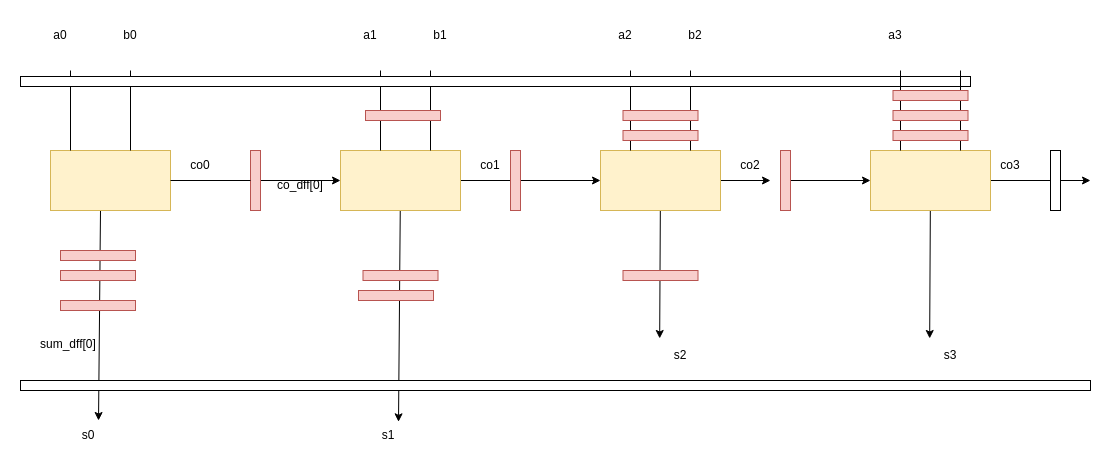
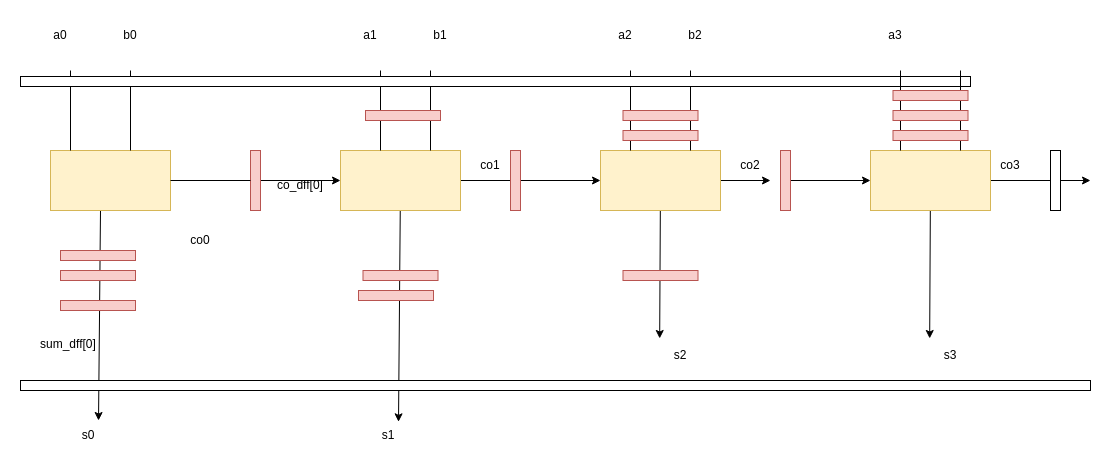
  <mxCell id="0" />
  <mxCell id="1" parent="0" />
  <mxCell id="2" style="edgeStyle=none;rounded=0;orthogonalLoop=1;jettySize=auto;html=1;startArrow=none;" edge="1" parent="1" source="31" target="7"><mxGeometry relative="1" as="geometry" /></mxCell>
  <mxCell id="3" style="edgeStyle=none;rounded=0;orthogonalLoop=1;jettySize=auto;html=1;exitX=0.25;exitY=1;exitDx=0;exitDy=0;entryX=0.667;entryY=0;entryDx=0;entryDy=0;entryPerimeter=0;" edge="1" parent="1" target="26"><mxGeometry relative="1" as="geometry"><mxPoint x="100" y="290" as="targetPoint" /><mxPoint x="100" y="210" as="sourcePoint" /></mxGeometry></mxCell>
  <mxCell id="4" value="" style="rounded=0;whiteSpace=wrap;html=1;fillColor=#fff2cc;strokeColor=#d6b656;" vertex="1" parent="1"><mxGeometry x="50" y="150" width="120" height="60" as="geometry" /></mxCell>
  <mxCell id="5" style="edgeStyle=none;rounded=0;orthogonalLoop=1;jettySize=auto;html=1;entryX=0;entryY=0.5;entryDx=0;entryDy=0;" edge="1" parent="1" source="7" target="10"><mxGeometry relative="1" as="geometry" /></mxCell>
  <mxCell id="6" style="edgeStyle=none;rounded=0;orthogonalLoop=1;jettySize=auto;html=1;entryX=0.667;entryY=0.044;entryDx=0;entryDy=0;entryPerimeter=0;" edge="1" parent="1" source="7" target="27"><mxGeometry relative="1" as="geometry"><mxPoint x="400" y="290" as="targetPoint" /></mxGeometry></mxCell>
  <mxCell id="7" value="" style="rounded=0;whiteSpace=wrap;html=1;fillColor=#fff2cc;strokeColor=#d6b656;" vertex="1" parent="1"><mxGeometry x="340" y="150" width="120" height="60" as="geometry" /></mxCell>
  <mxCell id="8" style="edgeStyle=none;rounded=0;orthogonalLoop=1;jettySize=auto;html=1;" edge="1" parent="1" source="10"><mxGeometry relative="1" as="geometry"><mxPoint x="770" y="180" as="targetPoint" /></mxGeometry></mxCell>
  <mxCell id="9" style="edgeStyle=none;rounded=0;orthogonalLoop=1;jettySize=auto;html=1;entryX=0.153;entryY=-0.067;entryDx=0;entryDy=0;entryPerimeter=0;" edge="1" parent="1" source="10" target="28"><mxGeometry relative="1" as="geometry"><mxPoint x="660" y="280" as="targetPoint" /></mxGeometry></mxCell>
  <mxCell id="10" value="" style="rounded=0;whiteSpace=wrap;html=1;fillColor=#fff2cc;strokeColor=#d6b656;" vertex="1" parent="1"><mxGeometry x="600" y="150" width="120" height="60" as="geometry" /></mxCell>
  <mxCell id="11" value="" style="endArrow=none;html=1;rounded=0;" edge="1" parent="1"><mxGeometry width="50" height="50" relative="1" as="geometry"><mxPoint x="70" y="150" as="sourcePoint" /><mxPoint x="70" y="70" as="targetPoint" /></mxGeometry></mxCell>
  <mxCell id="12" value="" style="endArrow=none;html=1;rounded=0;" edge="1" parent="1"><mxGeometry width="50" height="50" relative="1" as="geometry"><mxPoint x="130" y="150" as="sourcePoint" /><mxPoint x="130" y="70" as="targetPoint" /></mxGeometry></mxCell>
  <mxCell id="13" value="" style="endArrow=none;html=1;rounded=0;" edge="1" parent="1"><mxGeometry width="50" height="50" relative="1" as="geometry"><mxPoint x="380" y="150" as="sourcePoint" /><mxPoint x="380" y="70" as="targetPoint" /></mxGeometry></mxCell>
  <mxCell id="14" value="" style="endArrow=none;html=1;rounded=0;" edge="1" parent="1"><mxGeometry width="50" height="50" relative="1" as="geometry"><mxPoint x="430" y="150" as="sourcePoint" /><mxPoint x="430" y="70" as="targetPoint" /></mxGeometry></mxCell>
  <mxCell id="15" value="" style="endArrow=none;html=1;rounded=0;" edge="1" parent="1"><mxGeometry width="50" height="50" relative="1" as="geometry"><mxPoint x="630" y="150" as="sourcePoint" /><mxPoint x="630" y="70" as="targetPoint" /></mxGeometry></mxCell>
  <mxCell id="16" value="" style="endArrow=none;html=1;rounded=0;" edge="1" parent="1"><mxGeometry width="50" height="50" relative="1" as="geometry"><mxPoint x="690" y="150" as="sourcePoint" /><mxPoint x="690" y="70" as="targetPoint" /></mxGeometry></mxCell>
  <mxCell id="17" value="a0" style="text;html=1;strokeColor=none;fillColor=none;align=center;verticalAlign=middle;whiteSpace=wrap;rounded=0;" vertex="1" parent="1"><mxGeometry x="30" y="20" width="60" height="30" as="geometry" /></mxCell>
  <mxCell id="18" value="b0" style="text;html=1;strokeColor=none;fillColor=none;align=center;verticalAlign=middle;whiteSpace=wrap;rounded=0;" vertex="1" parent="1"><mxGeometry x="100" y="20" width="60" height="30" as="geometry" /></mxCell>
  <mxCell id="19" value="a1" style="text;html=1;strokeColor=none;fillColor=none;align=center;verticalAlign=middle;whiteSpace=wrap;rounded=0;" vertex="1" parent="1"><mxGeometry x="340" y="20" width="60" height="30" as="geometry" /></mxCell>
  <mxCell id="20" value="b1" style="text;html=1;strokeColor=none;fillColor=none;align=center;verticalAlign=middle;whiteSpace=wrap;rounded=0;" vertex="1" parent="1"><mxGeometry x="410" y="20" width="60" height="30" as="geometry" /></mxCell>
  <mxCell id="21" value="a2" style="text;html=1;strokeColor=none;fillColor=none;align=center;verticalAlign=middle;whiteSpace=wrap;rounded=0;" vertex="1" parent="1"><mxGeometry x="595" y="20" width="60" height="30" as="geometry" /></mxCell>
  <mxCell id="22" value="b2" style="text;html=1;strokeColor=none;fillColor=none;align=center;verticalAlign=middle;whiteSpace=wrap;rounded=0;" vertex="1" parent="1"><mxGeometry x="665" y="20" width="60" height="30" as="geometry" /></mxCell>
- <mxCell id="23" value="co0" style="text;html=1;strokeColor=none;fillColor=none;align=center;verticalAlign=middle;whiteSpace=wrap;rounded=0;" vertex="1" parent="1"><mxGeometry x="170" y="150" width="60" height="30" as="geometry" /></mxCell>
+ <mxCell id="23" value="co0" style="text;html=1;strokeColor=none;fillColor=none;align=center;verticalAlign=middle;whiteSpace=wrap;rounded=0;" vertex="1" parent="1"><mxGeometry x="170" y="225" width="60" height="30" as="geometry" /></mxCell>
  <mxCell id="24" value="co1" style="text;html=1;strokeColor=none;fillColor=none;align=center;verticalAlign=middle;whiteSpace=wrap;rounded=0;" vertex="1" parent="1"><mxGeometry x="460" y="150" width="60" height="30" as="geometry" /></mxCell>
  <mxCell id="25" value="co2" style="text;html=1;strokeColor=none;fillColor=none;align=center;verticalAlign=middle;whiteSpace=wrap;rounded=0;" vertex="1" parent="1"><mxGeometry x="720" y="150" width="60" height="30" as="geometry" /></mxCell>
  <mxCell id="26" value="s0" style="text;html=1;strokeColor=none;fillColor=none;align=center;verticalAlign=middle;whiteSpace=wrap;rounded=0;" vertex="1" parent="1"><mxGeometry x="58" y="420" width="60" height="30" as="geometry" /></mxCell>
  <mxCell id="27" value="s1" style="text;html=1;strokeColor=none;fillColor=none;align=center;verticalAlign=middle;whiteSpace=wrap;rounded=0;" vertex="1" parent="1"><mxGeometry x="358" y="420" width="60" height="30" as="geometry" /></mxCell>
  <mxCell id="28" value="s2" style="text;html=1;strokeColor=none;fillColor=none;align=center;verticalAlign=middle;whiteSpace=wrap;rounded=0;" vertex="1" parent="1"><mxGeometry x="650" y="340" width="60" height="30" as="geometry" /></mxCell>
  <mxCell id="29" value="" style="rounded=0;whiteSpace=wrap;html=1;" vertex="1" parent="1"><mxGeometry x="20" y="76" width="950" height="10" as="geometry" /></mxCell>
  <mxCell id="30" value="" style="rounded=0;whiteSpace=wrap;html=1;" vertex="1" parent="1"><mxGeometry x="20" y="380" width="1070" height="10" as="geometry" /></mxCell>
  <mxCell id="31" value="" style="rounded=0;whiteSpace=wrap;html=1;fillColor=#f8cecc;strokeColor=#b85450;" vertex="1" parent="1"><mxGeometry x="250" y="150" width="10" height="60" as="geometry" /></mxCell>
  <mxCell id="32" value="" style="edgeStyle=none;rounded=0;orthogonalLoop=1;jettySize=auto;html=1;endArrow=none;" edge="1" parent="1" source="4" target="31"><mxGeometry relative="1" as="geometry"><mxPoint x="170" y="180" as="sourcePoint" /><mxPoint x="340" y="180" as="targetPoint" /></mxGeometry></mxCell>
  <mxCell id="33" value="" style="rounded=0;whiteSpace=wrap;html=1;fillColor=#f8cecc;strokeColor=#b85450;" vertex="1" parent="1"><mxGeometry x="365" y="110" width="75" height="10" as="geometry" /></mxCell>
  <mxCell id="34" value="" style="rounded=0;whiteSpace=wrap;html=1;fillColor=#f8cecc;strokeColor=#b85450;" vertex="1" parent="1"><mxGeometry x="510" y="150" width="10" height="60" as="geometry" /></mxCell>
  <mxCell id="35" value="" style="rounded=0;whiteSpace=wrap;html=1;fillColor=#f8cecc;strokeColor=#b85450;" vertex="1" parent="1"><mxGeometry x="622.5" y="110" width="75" height="10" as="geometry" /></mxCell>
  <mxCell id="36" value="" style="rounded=0;whiteSpace=wrap;html=1;fillColor=#f8cecc;strokeColor=#b85450;" vertex="1" parent="1"><mxGeometry x="622.5" y="130" width="75" height="10" as="geometry" /></mxCell>
  <mxCell id="37" value="" style="rounded=0;whiteSpace=wrap;html=1;fillColor=#f8cecc;strokeColor=#b85450;" vertex="1" parent="1"><mxGeometry x="60" y="270" width="75" height="10" as="geometry" /></mxCell>
  <mxCell id="38" value="" style="rounded=0;whiteSpace=wrap;html=1;fillColor=#f8cecc;strokeColor=#b85450;" vertex="1" parent="1"><mxGeometry x="60" y="300" width="75" height="10" as="geometry" /></mxCell>
  <mxCell id="39" style="edgeStyle=none;rounded=0;orthogonalLoop=1;jettySize=auto;html=1;exitX=0.75;exitY=0;exitDx=0;exitDy=0;" edge="1" parent="1" source="37" target="37"><mxGeometry relative="1" as="geometry" /></mxCell>
  <mxCell id="40" style="edgeStyle=none;rounded=0;orthogonalLoop=1;jettySize=auto;html=1;exitX=0.5;exitY=1;exitDx=0;exitDy=0;" edge="1" parent="1" source="37" target="37"><mxGeometry relative="1" as="geometry" /></mxCell>
  <mxCell id="41" value="" style="rounded=0;whiteSpace=wrap;html=1;fillColor=#f8cecc;strokeColor=#b85450;" vertex="1" parent="1"><mxGeometry x="362.5" y="270" width="75" height="10" as="geometry" /></mxCell>
  <mxCell id="42" value="co_dff[0]" style="text;html=1;strokeColor=none;fillColor=none;align=center;verticalAlign=middle;whiteSpace=wrap;rounded=0;" vertex="1" parent="1"><mxGeometry x="270" y="170" width="60" height="30" as="geometry" /></mxCell>
  <mxCell id="43" value="sum_dff[0]" style="text;whiteSpace=wrap;html=1;" vertex="1" parent="1"><mxGeometry x="38" y="330" width="80" height="30" as="geometry" /></mxCell>
  <mxCell id="44" style="edgeStyle=none;rounded=0;orthogonalLoop=1;jettySize=auto;html=1;" edge="1" parent="1" source="46"><mxGeometry relative="1" as="geometry"><mxPoint x="1090" y="180" as="targetPoint" /></mxGeometry></mxCell>
  <mxCell id="45" style="edgeStyle=none;rounded=0;orthogonalLoop=1;jettySize=auto;html=1;entryX=0.153;entryY=-0.067;entryDx=0;entryDy=0;entryPerimeter=0;" edge="1" parent="1" source="46" target="51"><mxGeometry relative="1" as="geometry"><mxPoint x="930" y="280" as="targetPoint" /></mxGeometry></mxCell>
  <mxCell id="46" value="" style="rounded=0;whiteSpace=wrap;html=1;fillColor=#fff2cc;strokeColor=#d6b656;" vertex="1" parent="1"><mxGeometry x="870" y="150" width="120" height="60" as="geometry" /></mxCell>
  <mxCell id="47" value="" style="endArrow=none;html=1;rounded=0;" edge="1" parent="1"><mxGeometry width="50" height="50" relative="1" as="geometry"><mxPoint x="900" y="150" as="sourcePoint" /><mxPoint x="900" y="70" as="targetPoint" /></mxGeometry></mxCell>
  <mxCell id="48" value="" style="endArrow=none;html=1;rounded=0;" edge="1" parent="1"><mxGeometry width="50" height="50" relative="1" as="geometry"><mxPoint x="960" y="150" as="sourcePoint" /><mxPoint x="960" y="70" as="targetPoint" /></mxGeometry></mxCell>
  <mxCell id="49" value="a3" style="text;html=1;strokeColor=none;fillColor=none;align=center;verticalAlign=middle;whiteSpace=wrap;rounded=0;" vertex="1" parent="1"><mxGeometry x="865" y="20" width="60" height="30" as="geometry" /></mxCell>
  <mxCell id="50" value="co3" style="text;html=1;strokeColor=none;fillColor=none;align=center;verticalAlign=middle;whiteSpace=wrap;rounded=0;" vertex="1" parent="1"><mxGeometry x="980" y="150" width="60" height="30" as="geometry" /></mxCell>
  <mxCell id="51" value="s3" style="text;html=1;strokeColor=none;fillColor=none;align=center;verticalAlign=middle;whiteSpace=wrap;rounded=0;" vertex="1" parent="1"><mxGeometry x="920" y="340" width="60" height="30" as="geometry" /></mxCell>
  <mxCell id="52" style="edgeStyle=none;rounded=0;orthogonalLoop=1;jettySize=auto;html=1;entryX=0;entryY=0.5;entryDx=0;entryDy=0;" edge="1" parent="1" source="53" target="46"><mxGeometry relative="1" as="geometry" /></mxCell>
  <mxCell id="53" value="" style="rounded=0;whiteSpace=wrap;html=1;fillColor=#f8cecc;strokeColor=#b85450;" vertex="1" parent="1"><mxGeometry x="780" y="150" width="10" height="60" as="geometry" /></mxCell>
  <mxCell id="54" value="" style="rounded=0;whiteSpace=wrap;html=1;fillColor=#f8cecc;strokeColor=#b85450;" vertex="1" parent="1"><mxGeometry x="892.5" y="110" width="75" height="10" as="geometry" /></mxCell>
  <mxCell id="55" value="" style="rounded=0;whiteSpace=wrap;html=1;fillColor=#f8cecc;strokeColor=#b85450;" vertex="1" parent="1"><mxGeometry x="892.5" y="130" width="75" height="10" as="geometry" /></mxCell>
  <mxCell id="56" value="" style="rounded=0;whiteSpace=wrap;html=1;fillColor=#f8cecc;strokeColor=#b85450;" vertex="1" parent="1"><mxGeometry x="892.5" y="90" width="75" height="10" as="geometry" /></mxCell>
  <mxCell id="57" value="" style="rounded=0;whiteSpace=wrap;html=1;fillColor=#f8cecc;strokeColor=#b85450;" vertex="1" parent="1"><mxGeometry x="60" y="250" width="75" height="10" as="geometry" /></mxCell>
  <mxCell id="58" value="" style="rounded=0;whiteSpace=wrap;html=1;fillColor=#f8cecc;strokeColor=#b85450;" vertex="1" parent="1"><mxGeometry x="358" y="290" width="75" height="10" as="geometry" /></mxCell>
  <mxCell id="59" value="" style="rounded=0;whiteSpace=wrap;html=1;fillColor=#f8cecc;strokeColor=#b85450;" vertex="1" parent="1"><mxGeometry x="622.5" y="270" width="75" height="10" as="geometry" /></mxCell>
  <mxCell id="60" value="" style="rounded=0;whiteSpace=wrap;html=1;" vertex="1" parent="1"><mxGeometry x="1050" y="150" width="10" height="60" as="geometry" /></mxCell>
